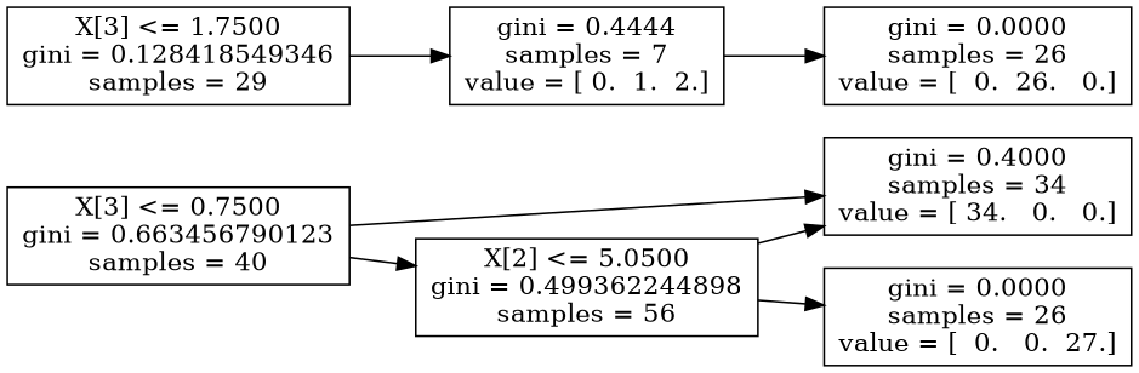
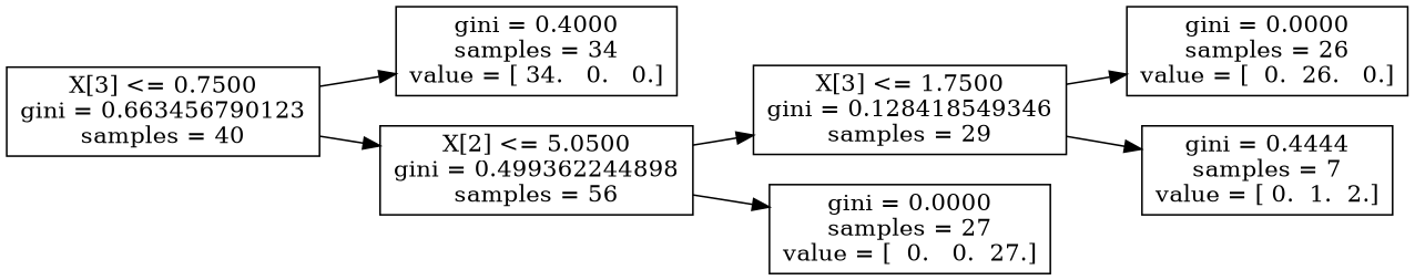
  digraph {
    fontname="DejaVu Serif"
    rankdir=LR
    node [fontname="DejaVu Serif" shape=box]
    edge [fontname="DejaVu Serif"]
    n1 [label="X[3] <= 0.7500\ngini = 0.663456790123\nsamples = 40"]
    n2 [label="gini = 0.4000\nsamples = 34\nvalue = [ 34.   0.   0.]"]
    n3 [label="X[2] <= 5.0500\ngini = 0.499362244898\nsamples = 56"]
    n4 [label="X[3] <= 1.7500\ngini = 0.128418549346\nsamples = 29"]
-   n5 [label="gini = 0.0000\nsamples = 26\nvalue = [  0.   0.  27.]"]
+   n5 [label="gini = 0.0000\nsamples = 27\nvalue = [  0.   0.  27.]"]
    n6 [label="gini = 0.0000\nsamples = 26\nvalue = [  0.  26.   0.]"]
    n7 [label="gini = 0.4444\nsamples = 7\nvalue = [ 0.  1.  2.]"]
    n1 -> n2
    n1 -> n3
-   n3 -> n2
+   n3 -> n4
    n3 -> n5
-   n7 -> n6
+   n4 -> n6
    n4 -> n7
  }
